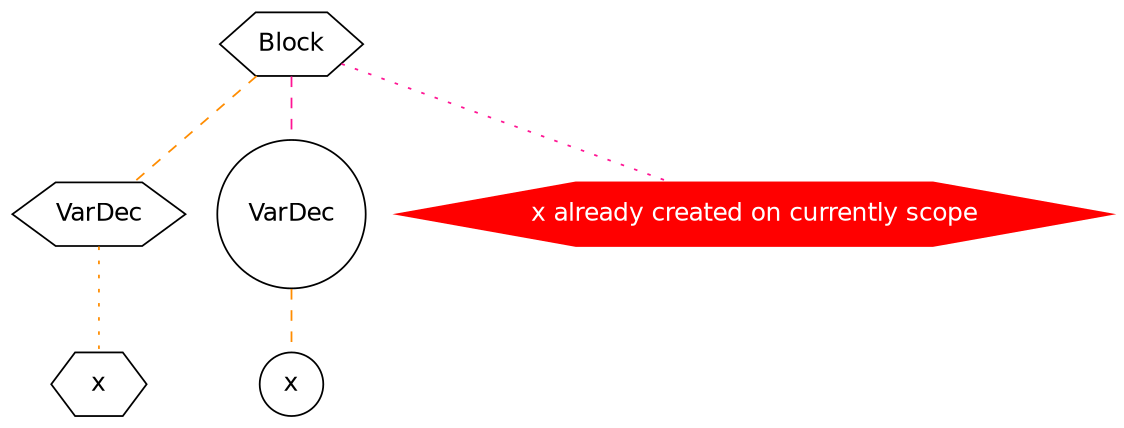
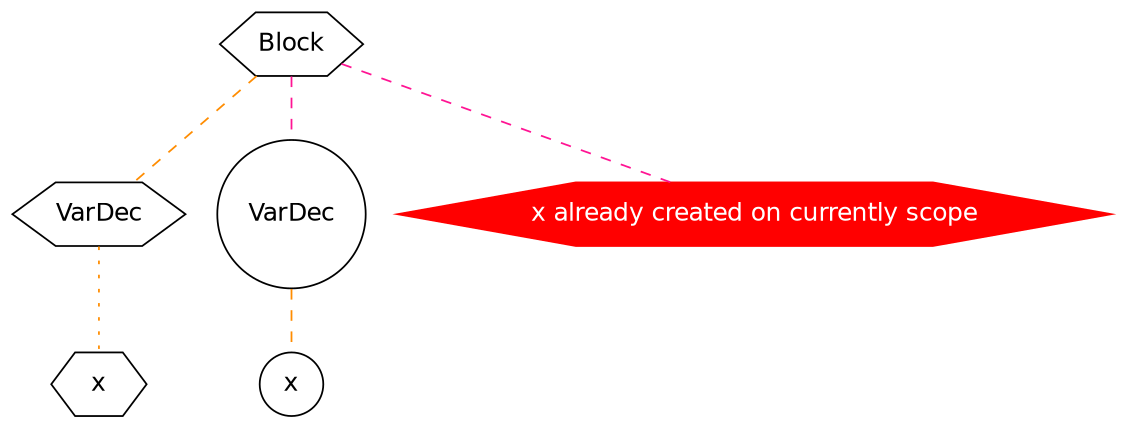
  graph {
    fontname="DejaVu Sans"
    node [shape=hexagon fontname="DejaVu Sans"]
    edge [color=darkorange style=dashed fontname="DejaVu Sans"]
    n1 [label=Block]
    n2 [label=VarDec]
    n3 [label=VarDec shape=circle]
    n4 [color=red fontcolor=white label="x already created on currently scope" style=filled]
    n5 [label=x]
    n6 [label=x shape=circle]
    n1 -- n2
    n1 -- n3 [color=deeppink]
-   n1 -- n4 [color=deeppink style=dotted]
+   n1 -- n4 [color=deeppink]
    n2 -- n5 [style=dotted]
    n3 -- n6
  }
